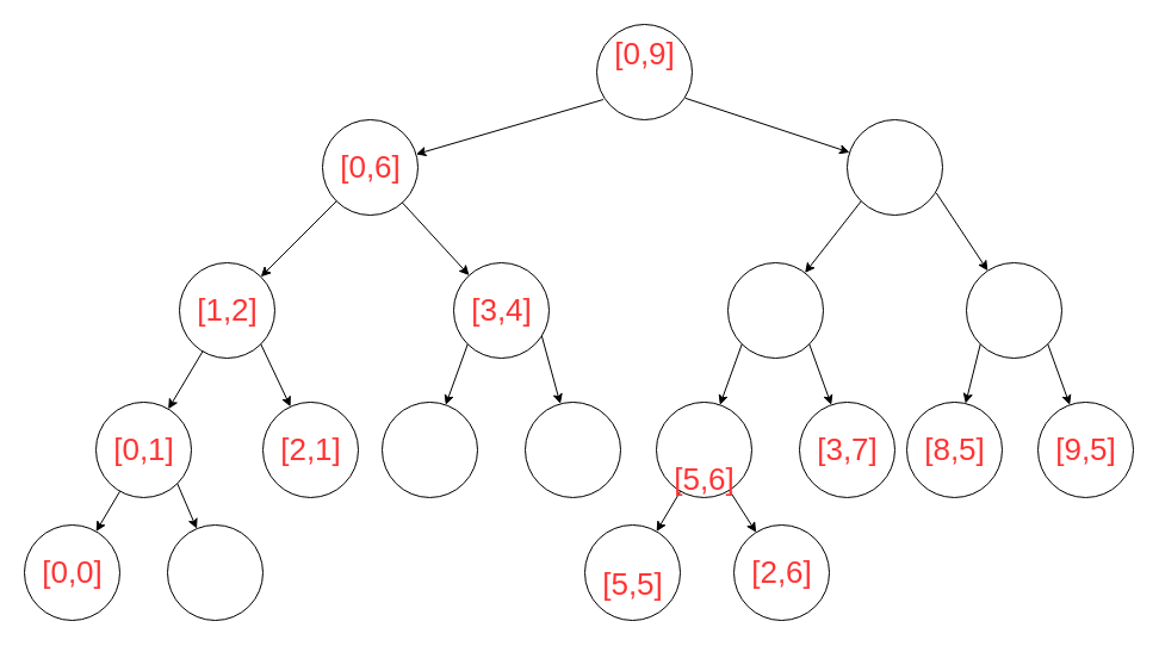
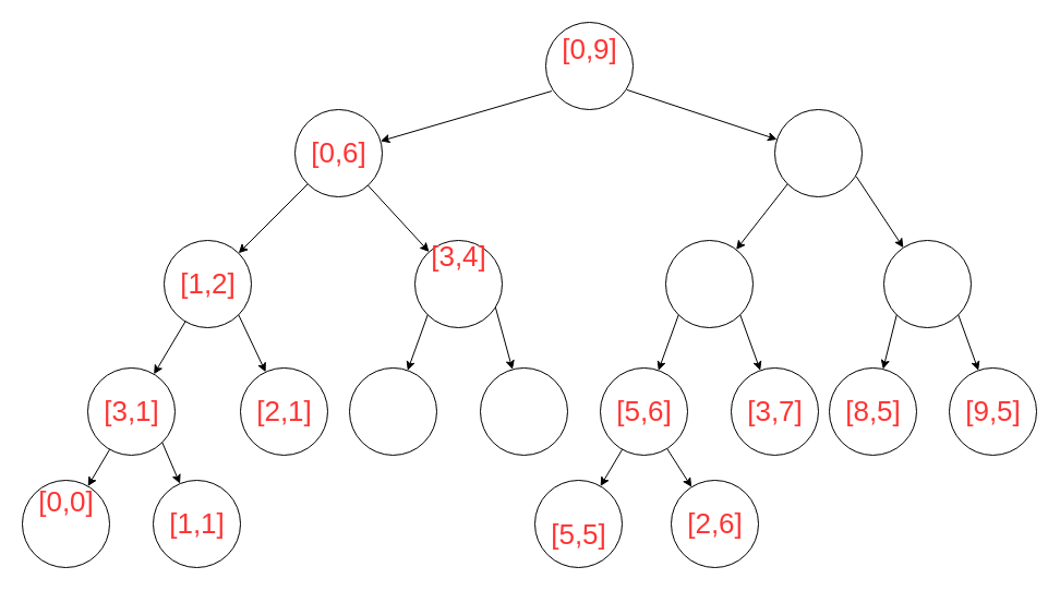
  <mxCell id="0" />
  <mxCell id="1" parent="0" />
  <mxCell id="2" style="rounded=0;orthogonalLoop=1;jettySize=auto;html=1;exitX=0.068;exitY=0.788;exitDx=0;exitDy=0;exitPerimeter=0;" edge="1" parent="1" source="3" target="4"><mxGeometry relative="1" as="geometry" /></mxCell>
  <mxCell id="3" value="" style="ellipse;whiteSpace=wrap;html=1;aspect=fixed;" vertex="1" parent="1"><mxGeometry x="500" y="20" width="80" height="80" as="geometry" /></mxCell>
  <mxCell id="4" value="" style="ellipse;whiteSpace=wrap;html=1;aspect=fixed;" vertex="1" parent="1"><mxGeometry x="270" y="100" width="80" height="80" as="geometry" /></mxCell>
  <mxCell id="5" value="" style="ellipse;whiteSpace=wrap;html=1;aspect=fixed;" vertex="1" parent="1"><mxGeometry x="710" y="100" width="80" height="80" as="geometry" /></mxCell>
  <mxCell id="6" style="rounded=0;orthogonalLoop=1;jettySize=auto;html=1;exitX=0.93;exitY=0.774;exitDx=0;exitDy=0;exitPerimeter=0;" edge="1" parent="1" source="3" target="5"><mxGeometry relative="1" as="geometry"><mxPoint x="515.44" y="93.04" as="sourcePoint" /><mxPoint x="481.44" y="146.231" as="targetPoint" /></mxGeometry></mxCell>
  <mxCell id="7" style="rounded=0;orthogonalLoop=1;jettySize=auto;html=1;" edge="1" parent="1" target="8" source="4"><mxGeometry relative="1" as="geometry"><mxPoint x="399.44" y="200" as="sourcePoint" /></mxGeometry></mxCell>
  <mxCell id="8" value="" style="ellipse;whiteSpace=wrap;html=1;aspect=fixed;" vertex="1" parent="1"><mxGeometry x="150" y="220" width="80" height="80" as="geometry" /></mxCell>
  <mxCell id="9" value="" style="ellipse;whiteSpace=wrap;html=1;aspect=fixed;" vertex="1" parent="1"><mxGeometry x="380" y="220" width="80" height="80" as="geometry" /></mxCell>
  <mxCell id="10" style="rounded=0;orthogonalLoop=1;jettySize=auto;html=1;" edge="1" parent="1" target="9" source="4"><mxGeometry relative="1" as="geometry"><mxPoint x="470.08" y="203.28" as="sourcePoint" /><mxPoint x="375.44" y="263.191" as="targetPoint" /></mxGeometry></mxCell>
  <mxCell id="11" style="rounded=0;orthogonalLoop=1;jettySize=auto;html=1;exitX=0;exitY=1;exitDx=0;exitDy=0;" edge="1" parent="1" target="12" source="5"><mxGeometry relative="1" as="geometry"><mxPoint x="615.44" y="180" as="sourcePoint" /></mxGeometry></mxCell>
  <mxCell id="12" value="" style="ellipse;whiteSpace=wrap;html=1;aspect=fixed;" vertex="1" parent="1"><mxGeometry x="610" y="220" width="80" height="80" as="geometry" /></mxCell>
  <mxCell id="13" value="" style="ellipse;whiteSpace=wrap;html=1;aspect=fixed;" vertex="1" parent="1"><mxGeometry x="810" y="220" width="80" height="80" as="geometry" /></mxCell>
  <mxCell id="14" style="rounded=0;orthogonalLoop=1;jettySize=auto;html=1;exitX=0.934;exitY=0.767;exitDx=0;exitDy=0;exitPerimeter=0;" edge="1" parent="1" target="13" source="5"><mxGeometry relative="1" as="geometry"><mxPoint x="686.08" y="183.28" as="sourcePoint" /><mxPoint x="591.44" y="243.191" as="targetPoint" /></mxGeometry></mxCell>
  <mxCell id="15" value="&lt;font color=&quot;#ff3333&quot; style=&quot;font-size: 26px;&quot;&gt;[0,9]&lt;/font&gt;" style="text;html=1;resizable=0;autosize=1;align=center;verticalAlign=middle;points=[];fillColor=none;strokeColor=none;rounded=0;" vertex="1" parent="1"><mxGeometry x="505" y="35" width="70" height="20" as="geometry" /></mxCell>
  <mxCell id="16" style="rounded=0;orthogonalLoop=1;jettySize=auto;html=1;" edge="1" parent="1" target="18" source="8"><mxGeometry relative="1" as="geometry"><mxPoint x="175.44" y="290" as="sourcePoint" /></mxGeometry></mxCell>
  <mxCell id="17" style="edgeStyle=none;rounded=0;orthogonalLoop=1;jettySize=auto;html=1;fontSize=26;fontColor=#FF3333;" edge="1" parent="1" source="18" target="45"><mxGeometry relative="1" as="geometry" /></mxCell>
  <mxCell id="18" value="&lt;span style=&quot;color: rgba(0, 0, 0, 0); font-family: monospace; font-size: 0px; text-align: start;&quot;&gt;%3CmxGraphModel%3E%3Croot%3E%3CmxCell%20id%3D%220%22%2F%3E%3CmxCell%20id%3D%221%22%20parent%3D%220%22%2F%3E%3CmxCell%20id%3D%222%22%20value%3D%22%26lt%3Bfont%20color%3D%26quot%3B%23ff3333%26quot%3B%20style%3D%26quot%3Bfont-size%3A%2026px%3B%26quot%3B%26gt%3B%5B0%2C9%5D%26lt%3B%2Ffont%26gt%3B%22%20style%3D%22text%3Bhtml%3D1%3Bresizable%3D0%3Bautosize%3D1%3Balign%3Dcenter%3BverticalAlign%3Dmiddle%3Bpoints%3D%5B%5D%3BfillColor%3Dnone%3BstrokeColor%3Dnone%3Brounded%3D0%3B%22%20vertex%3D%221%22%20parent%3D%221%22%3E%3CmxGeometry%20x%3D%22385%22%20y%3D%22130%22%20width%3D%2270%22%20height%3D%2220%22%20as%3D%22geometry%22%2F%3E%3C%2FmxCell%3E%3C%2Froot%3E%3C%2FmxGraphModel%3E&lt;/span&gt;" style="ellipse;whiteSpace=wrap;html=1;aspect=fixed;" vertex="1" parent="1"><mxGeometry x="80" y="336.96" width="80" height="80" as="geometry" /></mxCell>
  <mxCell id="19" value="" style="ellipse;whiteSpace=wrap;html=1;aspect=fixed;" vertex="1" parent="1"><mxGeometry x="220" y="336.96" width="80" height="80" as="geometry" /></mxCell>
  <mxCell id="20" style="rounded=0;orthogonalLoop=1;jettySize=auto;html=1;exitX=1;exitY=1;exitDx=0;exitDy=0;" edge="1" parent="1" target="19" source="8"><mxGeometry relative="1" as="geometry"><mxPoint x="246.08" y="293.28" as="sourcePoint" /><mxPoint x="151.44" y="353.191" as="targetPoint" /></mxGeometry></mxCell>
  <mxCell id="21" style="rounded=0;orthogonalLoop=1;jettySize=auto;html=1;exitX=0;exitY=1;exitDx=0;exitDy=0;" edge="1" parent="1" target="22" source="9"><mxGeometry relative="1" as="geometry"><mxPoint x="425.44" y="300" as="sourcePoint" /></mxGeometry></mxCell>
  <mxCell id="22" value="" style="ellipse;whiteSpace=wrap;html=1;aspect=fixed;" vertex="1" parent="1"><mxGeometry x="320" y="336.96" width="80" height="80" as="geometry" /></mxCell>
  <mxCell id="23" value="" style="ellipse;whiteSpace=wrap;html=1;aspect=fixed;" vertex="1" parent="1"><mxGeometry x="440" y="336.96" width="80" height="80" as="geometry" /></mxCell>
  <mxCell id="24" style="rounded=0;orthogonalLoop=1;jettySize=auto;html=1;exitX=0.924;exitY=0.769;exitDx=0;exitDy=0;exitPerimeter=0;" edge="1" parent="1" target="23" source="9"><mxGeometry relative="1" as="geometry"><mxPoint x="480" y="290" as="sourcePoint" /><mxPoint x="401.44" y="363.191" as="targetPoint" /></mxGeometry></mxCell>
  <mxCell id="25" style="rounded=0;orthogonalLoop=1;jettySize=auto;html=1;exitX=0;exitY=1;exitDx=0;exitDy=0;" edge="1" parent="1" target="28" source="12"><mxGeometry relative="1" as="geometry"><mxPoint x="645.44" y="300" as="sourcePoint" /></mxGeometry></mxCell>
  <mxCell id="26" style="edgeStyle=none;rounded=0;orthogonalLoop=1;jettySize=auto;html=1;fontSize=26;fontColor=#FF3333;" edge="1" parent="1" source="28" target="47"><mxGeometry relative="1" as="geometry" /></mxCell>
  <mxCell id="27" style="edgeStyle=none;rounded=0;orthogonalLoop=1;jettySize=auto;html=1;fontSize=26;fontColor=#FF3333;" edge="1" parent="1" source="28" target="48"><mxGeometry relative="1" as="geometry" /></mxCell>
  <mxCell id="28" value="" style="ellipse;whiteSpace=wrap;html=1;aspect=fixed;" vertex="1" parent="1"><mxGeometry x="550" y="336.96" width="80" height="80" as="geometry" /></mxCell>
  <mxCell id="29" value="" style="ellipse;whiteSpace=wrap;html=1;aspect=fixed;" vertex="1" parent="1"><mxGeometry x="670" y="336.96" width="80" height="80" as="geometry" /></mxCell>
  <mxCell id="30" style="rounded=0;orthogonalLoop=1;jettySize=auto;html=1;exitX=1;exitY=1;exitDx=0;exitDy=0;" edge="1" parent="1" target="29" source="12"><mxGeometry relative="1" as="geometry"><mxPoint x="716.08" y="303.28" as="sourcePoint" /><mxPoint x="621.44" y="363.191" as="targetPoint" /></mxGeometry></mxCell>
  <mxCell id="31" style="rounded=0;orthogonalLoop=1;jettySize=auto;html=1;exitX=0;exitY=1;exitDx=0;exitDy=0;" edge="1" parent="1" target="32" source="13"><mxGeometry relative="1" as="geometry"><mxPoint x="865.44" y="290" as="sourcePoint" /></mxGeometry></mxCell>
  <mxCell id="32" value="" style="ellipse;whiteSpace=wrap;html=1;aspect=fixed;" vertex="1" parent="1"><mxGeometry x="760" y="336.96" width="80" height="80" as="geometry" /></mxCell>
  <mxCell id="33" value="" style="ellipse;whiteSpace=wrap;html=1;aspect=fixed;" vertex="1" parent="1"><mxGeometry x="870" y="336.96" width="80" height="80" as="geometry" /></mxCell>
  <mxCell id="34" style="rounded=0;orthogonalLoop=1;jettySize=auto;html=1;exitX=1;exitY=1;exitDx=0;exitDy=0;" edge="1" parent="1" target="33" source="13"><mxGeometry relative="1" as="geometry"><mxPoint x="936.08" y="293.28" as="sourcePoint" /><mxPoint x="841.44" y="353.191" as="targetPoint" /></mxGeometry></mxCell>
  <mxCell id="35" value="&lt;font color=&quot;#ff3333&quot; style=&quot;font-size: 26px;&quot;&gt;[0,6]&lt;/font&gt;" style="text;html=1;resizable=0;autosize=1;align=center;verticalAlign=middle;points=[];fillColor=none;strokeColor=none;rounded=0;" vertex="1" parent="1"><mxGeometry x="275" y="130" width="70" height="20" as="geometry" /></mxCell>
  <mxCell id="36" value="&lt;font color=&quot;#ff3333&quot; style=&quot;font-size: 26px;&quot;&gt;[1,2]&lt;/font&gt;" style="text;html=1;resizable=0;autosize=1;align=center;verticalAlign=middle;points=[];fillColor=none;strokeColor=none;rounded=0;" vertex="1" parent="1"><mxGeometry x="155" y="250" width="70" height="20" as="geometry" /></mxCell>
  <mxCell id="37" style="edgeStyle=none;rounded=0;orthogonalLoop=1;jettySize=auto;html=1;fontSize=26;fontColor=#FF3333;exitX=1;exitY=1;exitDx=0;exitDy=0;" edge="1" parent="1" source="18" target="46"><mxGeometry relative="1" as="geometry"><mxPoint x="160" y="410" as="sourcePoint" /></mxGeometry></mxCell>
- <mxCell id="38" value="&lt;font color=&quot;#ff3333&quot; style=&quot;font-size: 26px;&quot;&gt;[0,1]&lt;/font&gt;" style="text;html=1;resizable=0;autosize=1;align=center;verticalAlign=middle;points=[];fillColor=none;strokeColor=none;rounded=0;" vertex="1" parent="1"><mxGeometry x="85" y="366.96" width="70" height="20" as="geometry" /></mxCell>
+ <mxCell id="38" value="&lt;font color=&quot;#ff3333&quot; style=&quot;font-size: 26px;&quot;&gt;[3,1]&lt;/font&gt;" style="text;html=1;resizable=0;autosize=1;align=center;verticalAlign=middle;points=[];fillColor=none;strokeColor=none;rounded=0;" vertex="1" parent="1"><mxGeometry x="85" y="366.96" width="70" height="20" as="geometry" /></mxCell>
  <mxCell id="39" value="&lt;font color=&quot;#ff3333&quot; style=&quot;font-size: 26px;&quot;&gt;[2,1]&lt;/font&gt;" style="text;html=1;resizable=0;autosize=1;align=center;verticalAlign=middle;points=[];fillColor=none;strokeColor=none;rounded=0;" vertex="1" parent="1"><mxGeometry x="225" y="366.96" width="70" height="20" as="geometry" /></mxCell>
- <mxCell id="40" value="&lt;font color=&quot;#ff3333&quot; style=&quot;font-size: 26px;&quot;&gt;[3,4]&lt;/font&gt;" style="text;html=1;resizable=0;autosize=1;align=center;verticalAlign=middle;points=[];fillColor=none;strokeColor=none;rounded=0;" vertex="1" parent="1"><mxGeometry x="385" y="250" width="70" height="20" as="geometry" /></mxCell>
- <mxCell id="41" value="&lt;font color=&quot;#ff3333&quot; style=&quot;font-size: 26px;&quot;&gt;[5,6]&lt;/font&gt;" style="text;html=1;resizable=0;autosize=1;align=center;verticalAlign=middle;points=[];fillColor=none;strokeColor=none;rounded=0;" vertex="1" parent="1"><mxGeometry x="555" y="391.96" width="70" height="20" as="geometry" /></mxCell>
+ <mxCell id="40" value="&lt;font color=&quot;#ff3333&quot; style=&quot;font-size: 26px;&quot;&gt;[3,4]&lt;/font&gt;" style="text;html=1;resizable=0;autosize=1;align=center;verticalAlign=middle;points=[];fillColor=none;strokeColor=none;rounded=0;" vertex="1" parent="1"><mxGeometry x="385" y="225" width="70" height="20" as="geometry" /></mxCell>
+ <mxCell id="41" value="&lt;font color=&quot;#ff3333&quot; style=&quot;font-size: 26px;&quot;&gt;[5,6]&lt;/font&gt;" style="text;html=1;resizable=0;autosize=1;align=center;verticalAlign=middle;points=[];fillColor=none;strokeColor=none;rounded=0;" vertex="1" parent="1"><mxGeometry x="555" y="366.96" width="70" height="20" as="geometry" /></mxCell>
  <mxCell id="42" value="&lt;font color=&quot;#ff3333&quot; style=&quot;font-size: 26px;&quot;&gt;[3,7]&lt;/font&gt;" style="text;html=1;resizable=0;autosize=1;align=center;verticalAlign=middle;points=[];fillColor=none;strokeColor=none;rounded=0;" vertex="1" parent="1"><mxGeometry x="675" y="366.96" width="70" height="20" as="geometry" /></mxCell>
  <mxCell id="43" value="&lt;font color=&quot;#ff3333&quot; style=&quot;font-size: 26px;&quot;&gt;[8,5]&lt;/font&gt;" style="text;html=1;resizable=0;autosize=1;align=center;verticalAlign=middle;points=[];fillColor=none;strokeColor=none;rounded=0;" vertex="1" parent="1"><mxGeometry x="765" y="366.96" width="70" height="20" as="geometry" /></mxCell>
  <mxCell id="44" value="&lt;font color=&quot;#ff3333&quot; style=&quot;font-size: 26px;&quot;&gt;[9,5]&lt;/font&gt;" style="text;html=1;resizable=0;autosize=1;align=center;verticalAlign=middle;points=[];fillColor=none;strokeColor=none;rounded=0;" vertex="1" parent="1"><mxGeometry x="875" y="366.96" width="70" height="20" as="geometry" /></mxCell>
  <mxCell id="45" value="" style="ellipse;whiteSpace=wrap;html=1;aspect=fixed;" vertex="1" parent="1"><mxGeometry x="20" y="440" width="80" height="80" as="geometry" /></mxCell>
  <mxCell id="46" value="" style="ellipse;whiteSpace=wrap;html=1;aspect=fixed;" vertex="1" parent="1"><mxGeometry x="140" y="440" width="80" height="80" as="geometry" /></mxCell>
  <mxCell id="47" value="" style="ellipse;whiteSpace=wrap;html=1;aspect=fixed;" vertex="1" parent="1"><mxGeometry x="490" y="440" width="80" height="80" as="geometry" /></mxCell>
  <mxCell id="48" value="" style="ellipse;whiteSpace=wrap;html=1;aspect=fixed;" vertex="1" parent="1"><mxGeometry x="615" y="440" width="80" height="80" as="geometry" /></mxCell>
- <mxCell id="49" value="&lt;font color=&quot;#ff3333&quot; style=&quot;font-size: 26px;&quot;&gt;[0,0]&lt;/font&gt;" style="text;html=1;resizable=0;autosize=1;align=center;verticalAlign=middle;points=[];fillColor=none;strokeColor=none;rounded=0;" vertex="1" parent="1"><mxGeometry x="25" y="470" width="70" height="20" as="geometry" /></mxCell>
+ <mxCell id="49" value="&lt;font color=&quot;#ff3333&quot; style=&quot;font-size: 26px;&quot;&gt;[0,0]&lt;/font&gt;" style="text;html=1;resizable=0;autosize=1;align=center;verticalAlign=middle;points=[];fillColor=none;strokeColor=none;rounded=0;" vertex="1" parent="1"><mxGeometry x="25" y="450" width="70" height="20" as="geometry" /></mxCell>
+ <mxCell id="50" value="&lt;font color=&quot;#ff3333&quot; style=&quot;font-size: 26px;&quot;&gt;[1,1]&lt;/font&gt;" style="text;html=1;resizable=0;autosize=1;align=center;verticalAlign=middle;points=[];fillColor=none;strokeColor=none;rounded=0;" vertex="1" parent="1"><mxGeometry x="145" y="470" width="70" height="20" as="geometry" /></mxCell>
  <mxCell id="51" value="&lt;font color=&quot;#ff3333&quot; style=&quot;font-size: 26px;&quot;&gt;[5,5]&lt;/font&gt;" style="text;html=1;resizable=0;autosize=1;align=center;verticalAlign=middle;points=[];fillColor=none;strokeColor=none;rounded=0;" vertex="1" parent="1"><mxGeometry x="495" y="480" width="70" height="20" as="geometry" /></mxCell>
  <mxCell id="52" value="&lt;font color=&quot;#ff3333&quot; style=&quot;font-size: 26px;&quot;&gt;[2,6]&lt;/font&gt;" style="text;html=1;resizable=0;autosize=1;align=center;verticalAlign=middle;points=[];fillColor=none;strokeColor=none;rounded=0;" vertex="1" parent="1"><mxGeometry x="620" y="470" width="70" height="20" as="geometry" /></mxCell>
